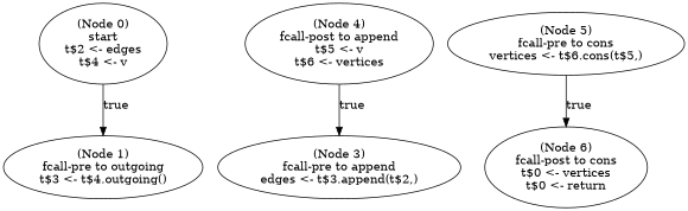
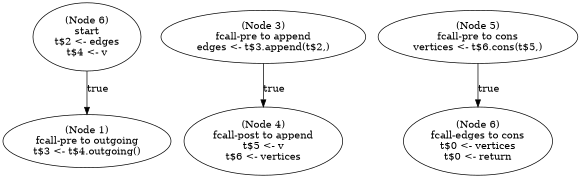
  digraph {
-   n1 [label="(Node 0)\nstart\nt$2 <- edges\nt$4 <- v\n"]
+   n1 [label="(Node 6)\nstart\nt$2 <- edges\nt$4 <- v\n"]
    n2 [label="(Node 1)\nfcall-pre to outgoing\nt$3 <- t$4.outgoing()\n"]
    n3 [label="(Node 3)\nfcall-pre to append\nedges <- t$3.append(t$2,)\n"]
    n4 [label="(Node 4)\nfcall-post to append\nt$5 <- v\nt$6 <- vertices\n"]
    n5 [label="(Node 5)\nfcall-pre to cons\nvertices <- t$6.cons(t$5,)\n"]
-   n6 [label="(Node 6)\nfcall-post to cons\nt$0 <- vertices\nt$0 <- return\n"]
+   n6 [label="(Node 6)\nfcall-edges to cons\nt$0 <- vertices\nt$0 <- return\n"]
    n1 -> n2 [label=true]
-   n4 -> n3 [label=true]
+   n3 -> n4 [label=true]
    n5 -> n6 [label=true]
  }
